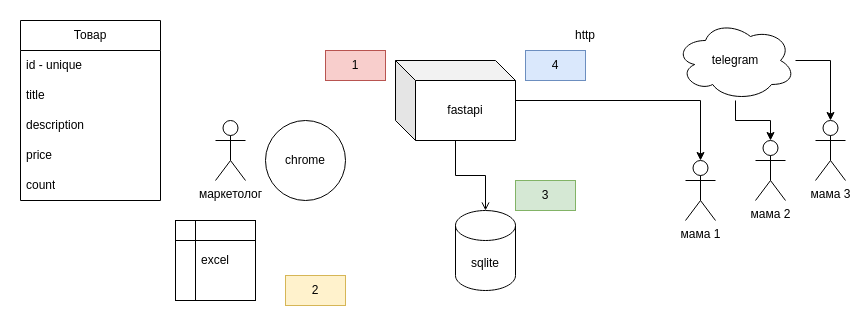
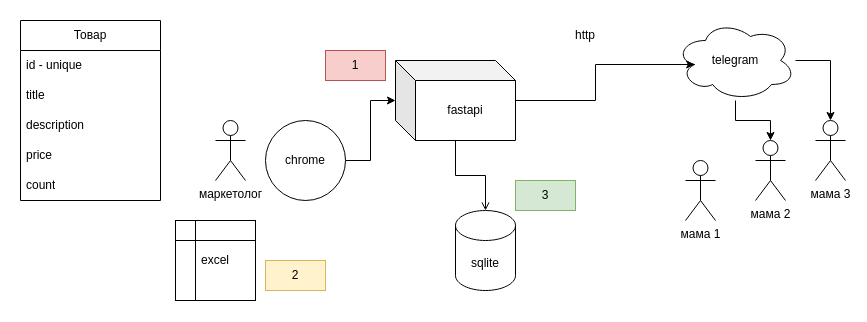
  <mxCell id="0" />
  <mxCell id="1" parent="0" />
  <mxCell id="2" value="маркетолог" style="shape=umlActor;verticalLabelPosition=bottom;verticalAlign=top;html=1;outlineConnect=0;" vertex="1" parent="1"><mxGeometry x="215" y="120" width="30" height="60" as="geometry" /></mxCell>
  <mxCell id="3" value="excel" style="shape=internalStorage;whiteSpace=wrap;html=1;backgroundOutline=1;" vertex="1" parent="1"><mxGeometry x="175" y="220" width="80" height="80" as="geometry" /></mxCell>
  <mxCell id="4" value="Товар" style="swimlane;fontStyle=0;childLayout=stackLayout;horizontal=1;startSize=30;horizontalStack=0;resizeParent=1;resizeParentMax=0;resizeLast=0;collapsible=1;marginBottom=0;whiteSpace=wrap;html=1;" vertex="1" parent="1"><mxGeometry x="20" y="20" width="140" height="180" as="geometry" /></mxCell>
  <mxCell id="5" value="id - unique" style="text;strokeColor=none;fillColor=none;align=left;verticalAlign=middle;spacingLeft=4;spacingRight=4;overflow=hidden;points=[[0,0.5],[1,0.5]];portConstraint=eastwest;rotatable=0;whiteSpace=wrap;html=1;" vertex="1" parent="4"><mxGeometry y="30" width="140" height="30" as="geometry" /></mxCell>
  <mxCell id="6" value="title" style="text;strokeColor=none;fillColor=none;align=left;verticalAlign=middle;spacingLeft=4;spacingRight=4;overflow=hidden;points=[[0,0.5],[1,0.5]];portConstraint=eastwest;rotatable=0;whiteSpace=wrap;html=1;" vertex="1" parent="4"><mxGeometry y="60" width="140" height="30" as="geometry" /></mxCell>
  <mxCell id="7" value="description" style="text;strokeColor=none;fillColor=none;align=left;verticalAlign=middle;spacingLeft=4;spacingRight=4;overflow=hidden;points=[[0,0.5],[1,0.5]];portConstraint=eastwest;rotatable=0;whiteSpace=wrap;html=1;" vertex="1" parent="4"><mxGeometry y="90" width="140" height="30" as="geometry" /></mxCell>
  <mxCell id="8" value="price" style="text;strokeColor=none;fillColor=none;align=left;verticalAlign=middle;spacingLeft=4;spacingRight=4;overflow=hidden;points=[[0,0.5],[1,0.5]];portConstraint=eastwest;rotatable=0;whiteSpace=wrap;html=1;" vertex="1" parent="4"><mxGeometry y="120" width="140" height="30" as="geometry" /></mxCell>
  <mxCell id="9" value="count" style="text;strokeColor=none;fillColor=none;align=left;verticalAlign=middle;spacingLeft=4;spacingRight=4;overflow=hidden;points=[[0,0.5],[1,0.5]];portConstraint=eastwest;rotatable=0;whiteSpace=wrap;html=1;" vertex="1" parent="4"><mxGeometry y="150" width="140" height="30" as="geometry" /></mxCell>
+ <mxCell id="10" style="edgeStyle=orthogonalEdgeStyle;rounded=0;orthogonalLoop=1;jettySize=auto;html=1;" edge="1" parent="1" source="11" target="14"><mxGeometry relative="1" as="geometry" /></mxCell>
  <mxCell id="11" value="chrome" style="ellipse;whiteSpace=wrap;html=1;aspect=fixed;" vertex="1" parent="1"><mxGeometry x="265" y="120" width="80" height="80" as="geometry" /></mxCell>
  <mxCell id="12" value="sqlite" style="shape=cylinder3;whiteSpace=wrap;html=1;boundedLbl=1;backgroundOutline=1;size=15;" vertex="1" parent="1"><mxGeometry x="455" y="210" width="60" height="80" as="geometry" /></mxCell>
  <mxCell id="13" style="edgeStyle=orthogonalEdgeStyle;rounded=0;orthogonalLoop=1;jettySize=auto;html=1;endArrow=open;" edge="1" parent="1" source="14" target="12"><mxGeometry relative="1" as="geometry" /></mxCell>
  <mxCell id="14" value="fastapi" style="shape=cube;whiteSpace=wrap;html=1;boundedLbl=1;backgroundOutline=1;darkOpacity=0.05;darkOpacity2=0.1;" vertex="1" parent="1"><mxGeometry x="395" y="60" width="120" height="80" as="geometry" /></mxCell>
  <mxCell id="15" style="edgeStyle=orthogonalEdgeStyle;rounded=0;orthogonalLoop=1;jettySize=auto;html=1;" edge="1" parent="1" source="17" target="20"><mxGeometry relative="1" as="geometry" /></mxCell>
  <mxCell id="16" style="edgeStyle=orthogonalEdgeStyle;rounded=0;orthogonalLoop=1;jettySize=auto;html=1;" edge="1" parent="1" source="17" target="21"><mxGeometry relative="1" as="geometry" /></mxCell>
  <mxCell id="17" value="telegram" style="ellipse;shape=cloud;whiteSpace=wrap;html=1;" vertex="1" parent="1"><mxGeometry x="675" y="20" width="120" height="80" as="geometry" /></mxCell>
- <mxCell id="18" style="edgeStyle=orthogonalEdgeStyle;rounded=0;orthogonalLoop=1;jettySize=auto;html=1;" edge="1" parent="1" source="14" target="19"><mxGeometry relative="1" as="geometry" /></mxCell>
+ <mxCell id="18" style="edgeStyle=orthogonalEdgeStyle;rounded=0;orthogonalLoop=1;jettySize=auto;html=1;entryX=0.16;entryY=0.55;entryDx=0;entryDy=0;entryPerimeter=0;" edge="1" parent="1" source="14" target="17"><mxGeometry relative="1" as="geometry" /></mxCell>
  <mxCell id="19" value="мама 1" style="shape=umlActor;verticalLabelPosition=bottom;verticalAlign=top;html=1;outlineConnect=0;" vertex="1" parent="1"><mxGeometry x="685" y="160" width="30" height="60" as="geometry" /></mxCell>
  <mxCell id="20" value="мама 2" style="shape=umlActor;verticalLabelPosition=bottom;verticalAlign=top;html=1;outlineConnect=0;" vertex="1" parent="1"><mxGeometry x="755" y="140" width="30" height="60" as="geometry" /></mxCell>
  <mxCell id="21" value="мама 3" style="shape=umlActor;verticalLabelPosition=bottom;verticalAlign=top;html=1;outlineConnect=0;" vertex="1" parent="1"><mxGeometry x="815" y="120" width="30" height="60" as="geometry" /></mxCell>
  <mxCell id="22" value="http" style="text;html=1;strokeColor=none;fillColor=none;align=center;verticalAlign=middle;whiteSpace=wrap;rounded=0;" vertex="1" parent="1"><mxGeometry x="555" y="20" width="60" height="30" as="geometry" /></mxCell>
  <mxCell id="23" value="1" style="text;html=1;strokeColor=#b85450;fillColor=#f8cecc;align=center;verticalAlign=middle;whiteSpace=wrap;rounded=0;" vertex="1" parent="1"><mxGeometry x="325" y="50" width="60" height="30" as="geometry" /></mxCell>
- <mxCell id="24" value="2" style="text;html=1;strokeColor=#d6b656;fillColor=#fff2cc;align=center;verticalAlign=middle;whiteSpace=wrap;rounded=0;" vertex="1" parent="1"><mxGeometry x="285" y="275" width="60" height="30" as="geometry" /></mxCell>
+ <mxCell id="24" value="2" style="text;html=1;strokeColor=#d6b656;fillColor=#fff2cc;align=center;verticalAlign=middle;whiteSpace=wrap;rounded=0;" vertex="1" parent="1"><mxGeometry x="265" y="260" width="60" height="30" as="geometry" /></mxCell>
  <mxCell id="25" value="3" style="text;html=1;strokeColor=#82b366;fillColor=#d5e8d4;align=center;verticalAlign=middle;whiteSpace=wrap;rounded=0;" vertex="1" parent="1"><mxGeometry x="515" y="180" width="60" height="30" as="geometry" /></mxCell>
- <mxCell id="26" value="4" style="text;html=1;strokeColor=#6c8ebf;fillColor=#dae8fc;align=center;verticalAlign=middle;whiteSpace=wrap;rounded=0;" vertex="1" parent="1"><mxGeometry x="525" y="50" width="60" height="30" as="geometry" /></mxCell>
